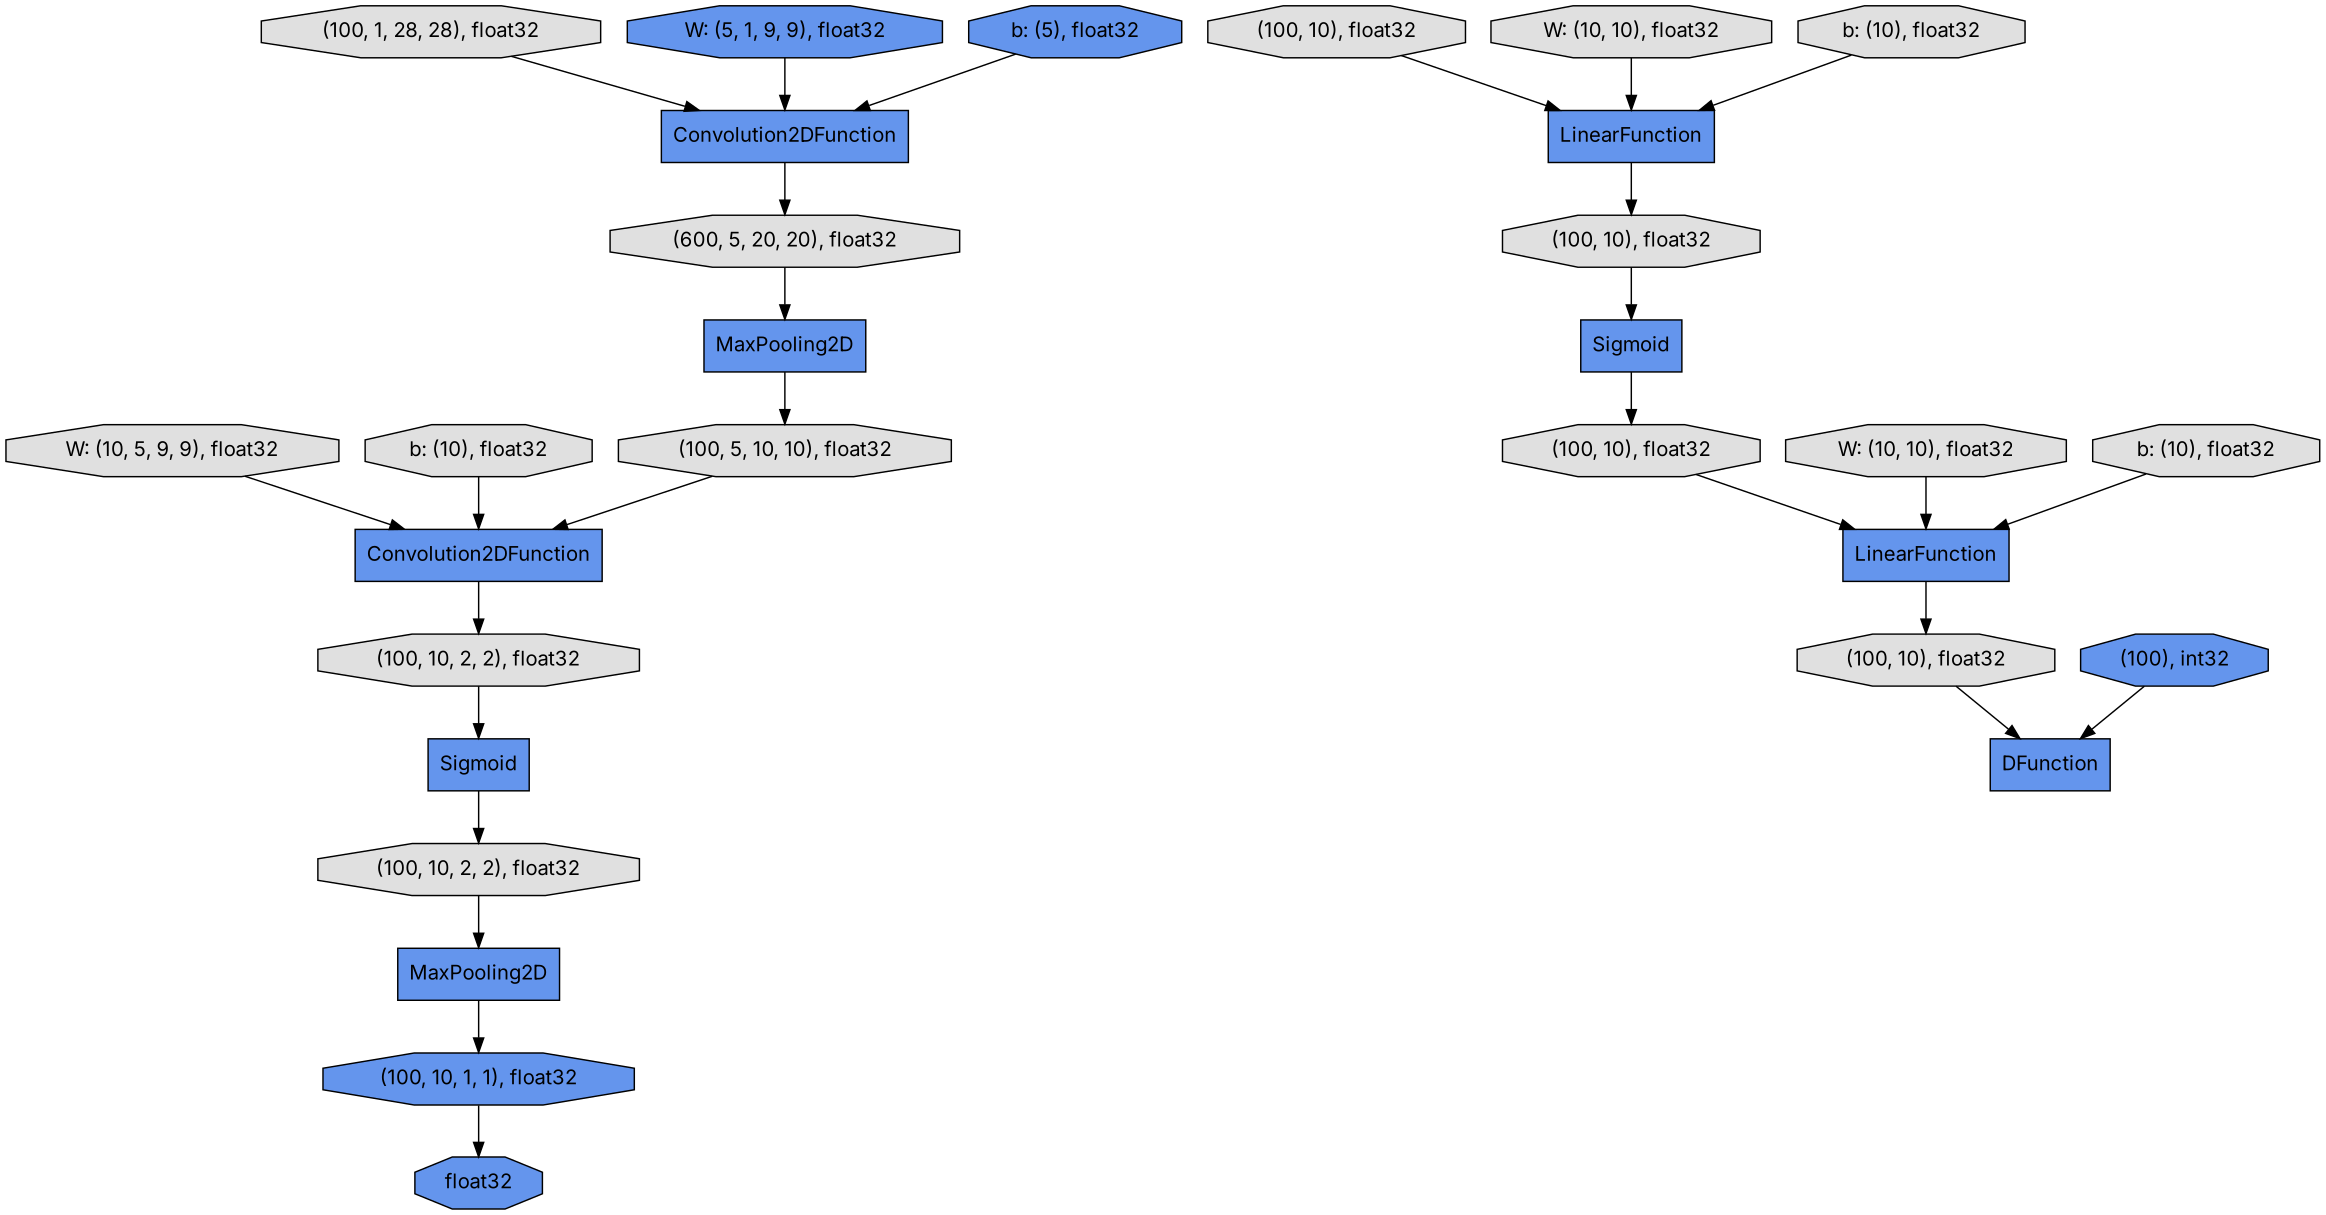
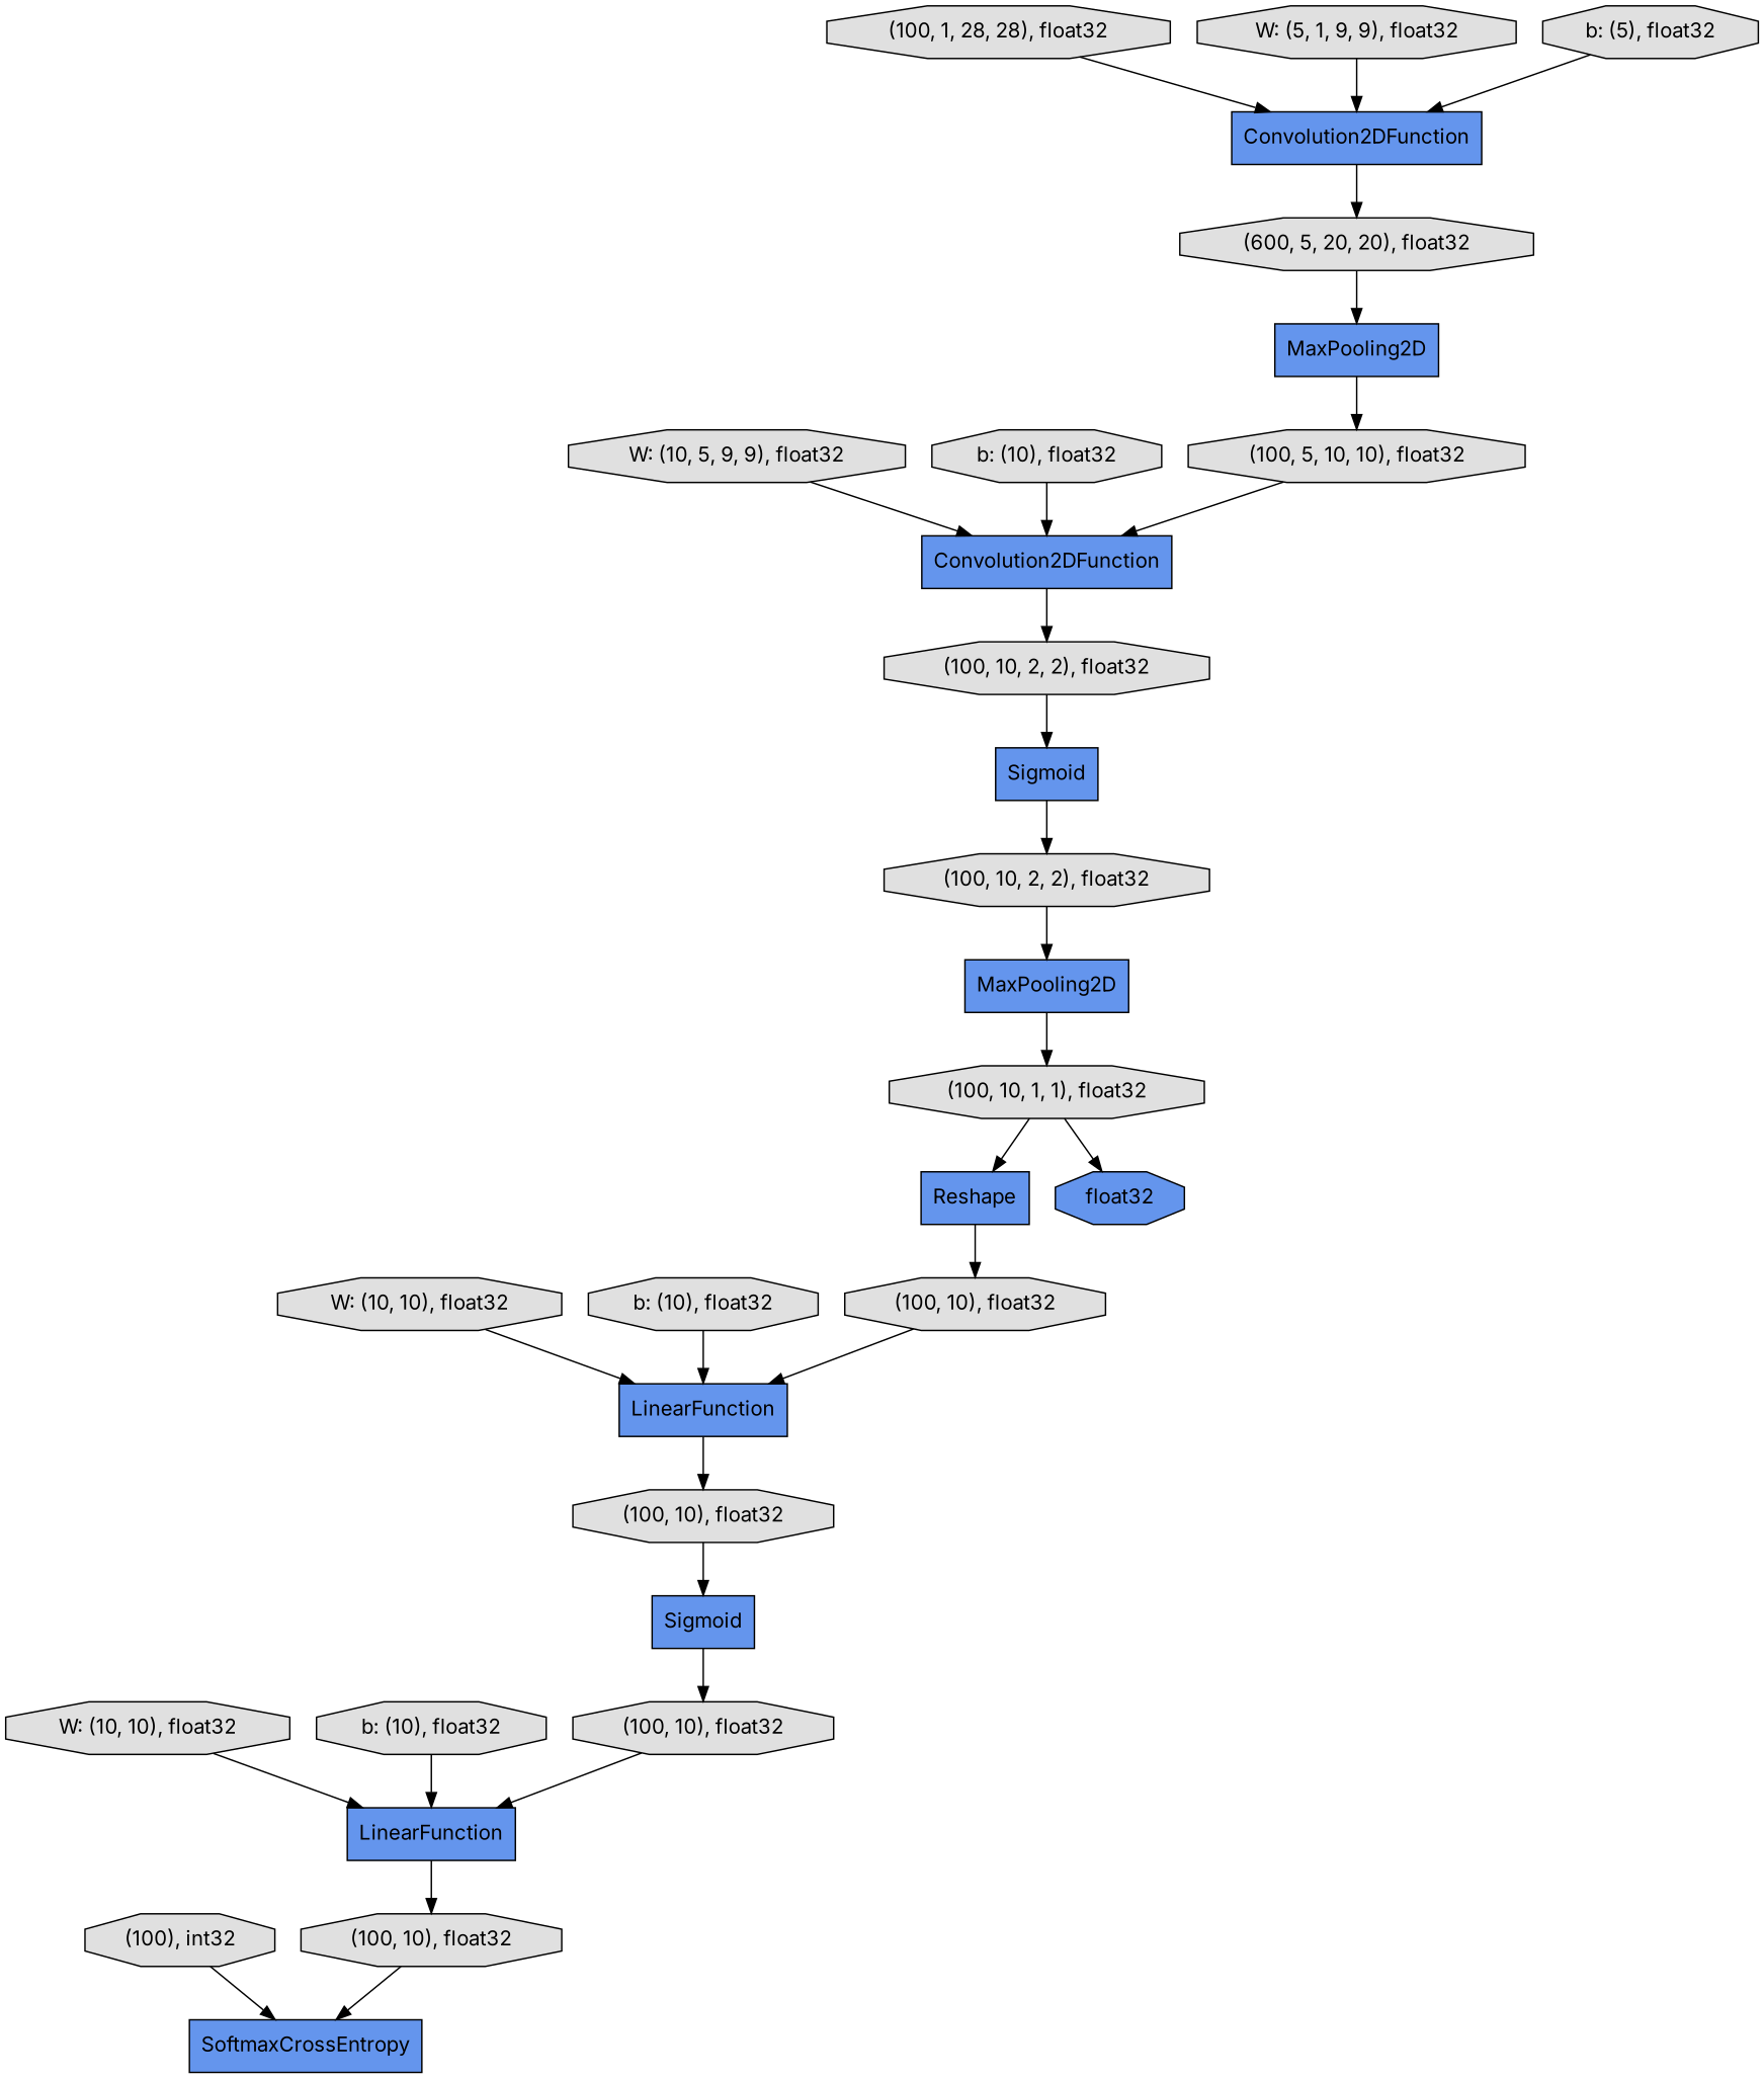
  digraph {
    fontname=Inter
    rankdir=TB
    node [fillcolor="#E0E0E0" fontname=Inter shape=octagon style=filled]
    edge [fontname=Inter]
-   n1 [fillcolor="#6495ED" label="(100, 10, 1, 1), float32"]
+   n1 [label="(100, 10, 1, 1), float32"]
+   n2 [fillcolor="#6495ED" label=Reshape shape=record]
    n3 [fillcolor="#6495ED" label=float32]
    n4 [label="(100, 10), float32"]
    n5 [label="W: (10, 5, 9, 9), float32"]
    n6 [fillcolor="#6495ED" label=Convolution2DFunction shape=record]
    n7 [label="(100, 10, 2, 2), float32"]
    n8 [fillcolor="#6495ED" label=Sigmoid shape=record]
    n9 [label="(100, 10), float32"]
    n10 [fillcolor="#6495ED" label=LinearFunction shape=record]
    n11 [label="b: (10), float32"]
    n12 [fillcolor="#6495ED" label=Convolution2DFunction shape=record]
    n13 [label="(600, 5, 20, 20), float32"]
    n14 [fillcolor="#6495ED" label=MaxPooling2D shape=record]
    n15 [label="(100, 5, 10, 10), float32"]
    n16 [fillcolor="#6495ED" label=Sigmoid shape=record]
    n17 [label="(100, 10, 2, 2), float32"]
    n18 [fillcolor="#6495ED" label=MaxPooling2D shape=record]
    n19 [label="(100, 1, 28, 28), float32"]
    n20 [fillcolor="#6495ED" label=LinearFunction shape=record]
    n21 [label="(100, 10), float32"]
    n22 [label="W: (10, 10), float32"]
    n23 [label="(100, 10), float32"]
-   n24 [fillcolor="#6495ED" label=DFunction shape=record]
+   n24 [fillcolor="#6495ED" label=SoftmaxCrossEntropy shape=record]
    n25 [label="b: (10), float32"]
-   n26 [fillcolor="#6495ED" label="W: (5, 1, 9, 9), float32"]
-   n27 [fillcolor="#6495ED" label="(100), int32"]
+   n26 [label="W: (5, 1, 9, 9), float32"]
+   n27 [label="(100), int32"]
    n28 [label="W: (10, 10), float32"]
-   n29 [fillcolor="#6495ED" label="b: (5), float32"]
+   n29 [label="b: (5), float32"]
    n30 [label="b: (10), float32"]
+   n1 -> n2
    n1 -> n3
+   n2 -> n4
    n4 -> n20
    n5 -> n6
    n6 -> n7
    n7 -> n16
    n8 -> n9
    n9 -> n10
    n10 -> n23
    n11 -> n6
    n12 -> n13
    n13 -> n14
    n14 -> n15
    n15 -> n6
    n16 -> n17
    n17 -> n18
    n18 -> n1
    n19 -> n12
    n20 -> n21
    n21 -> n8
    n22 -> n20
    n23 -> n24
    n25 -> n20
    n26 -> n12
    n27 -> n24
    n28 -> n10
    n29 -> n12
    n30 -> n10
  }
